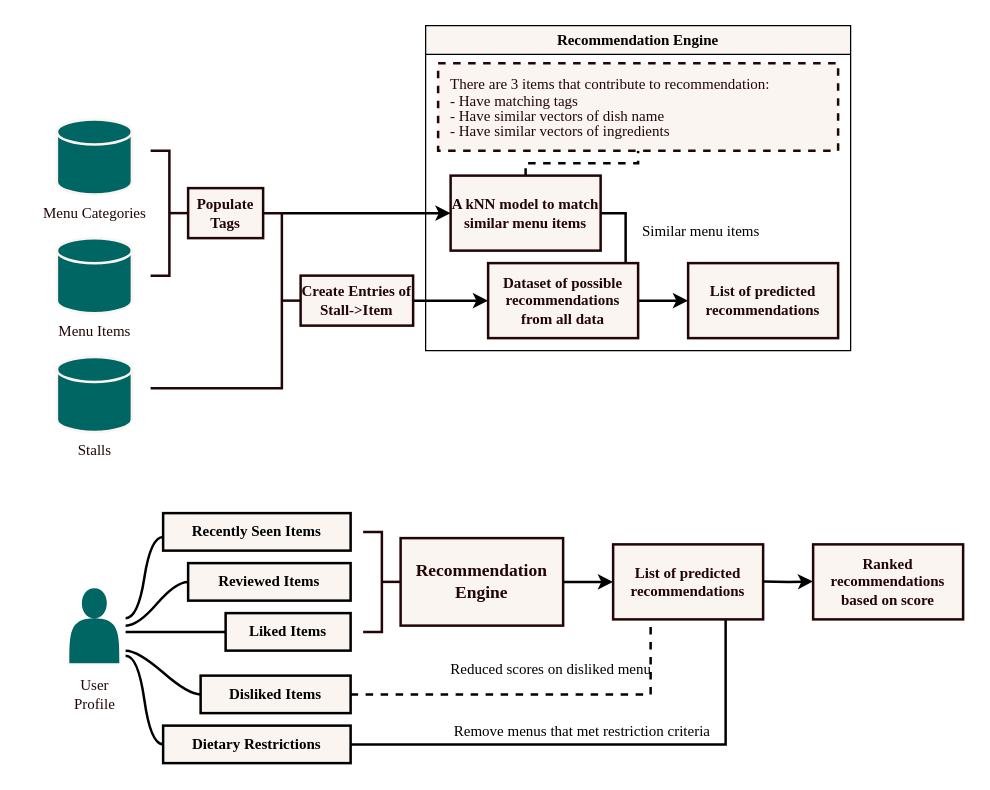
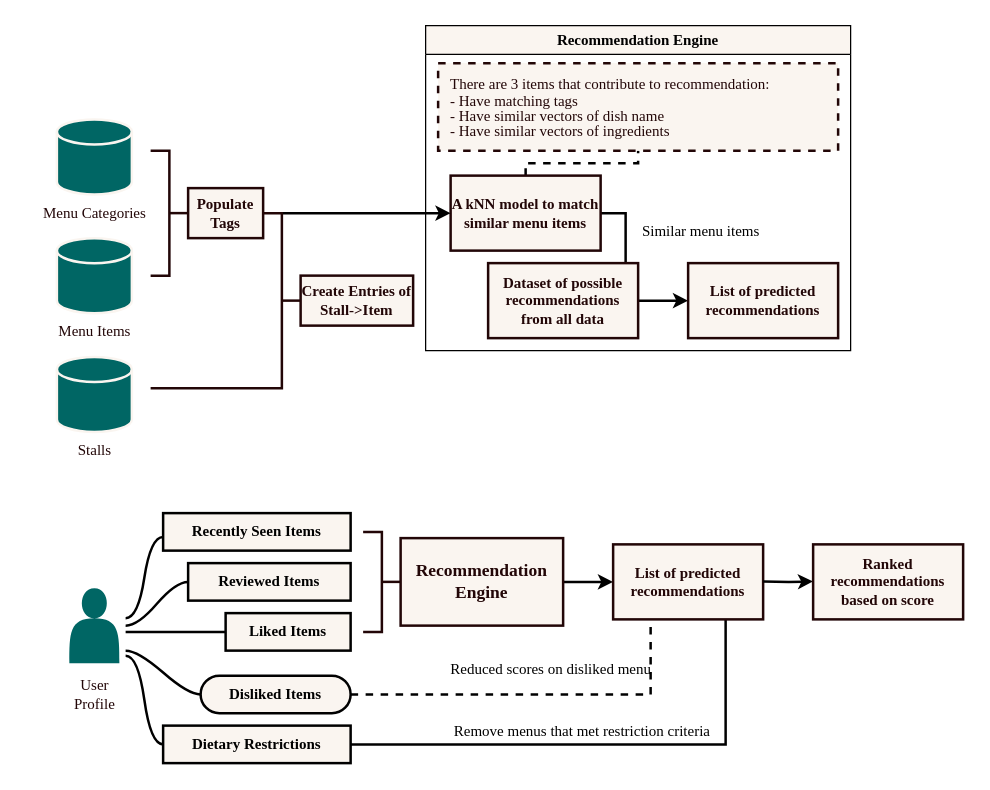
  <mxCell id="0" />
  <mxCell id="1" parent="0" />
  <mxCell id="2" value="" style="strokeWidth=2;html=1;shape=mxgraph.flowchart.database;whiteSpace=wrap;rounded=0;strokeColor=#FAF5F0;align=center;verticalAlign=middle;fontFamily=Sarabun;fontSource=https%3A%2F%2Ffonts.googleapis.com%2Fcss%3Ffamily%3DSarabun;fontSize=12;fontColor=#220607;labelBackgroundColor=none;fillColor=#006664;" parent="1" vertex="1"><mxGeometry x="45" y="95" width="60" height="60" as="geometry" /></mxCell>
  <mxCell id="3" value="Menu Categories" style="text;html=1;align=center;verticalAlign=middle;resizable=0;points=[];autosize=1;strokeColor=none;fillColor=none;fontFamily=Sarabun;fontSource=https%3A%2F%2Ffonts.googleapis.com%2Fcss%3Ffamily%3DSarabun;fontSize=12;fontColor=#220607;labelBackgroundColor=none;" parent="1" vertex="1"><mxGeometry x="20" y="155" width="110" height="30" as="geometry" /></mxCell>
  <mxCell id="4" value="" style="strokeWidth=2;html=1;shape=mxgraph.flowchart.database;whiteSpace=wrap;rounded=0;strokeColor=#FAF5F0;align=center;verticalAlign=middle;fontFamily=Sarabun;fontSource=https%3A%2F%2Ffonts.googleapis.com%2Fcss%3Ffamily%3DSarabun;fontSize=12;fontColor=#220607;labelBackgroundColor=none;fillColor=#006664;" parent="1" vertex="1"><mxGeometry x="45" y="190" width="60" height="60" as="geometry" /></mxCell>
  <mxCell id="5" value="Menu Items" style="text;html=1;align=center;verticalAlign=middle;resizable=0;points=[];autosize=1;strokeColor=none;fillColor=none;fontFamily=Sarabun;fontSource=https%3A%2F%2Ffonts.googleapis.com%2Fcss%3Ffamily%3DSarabun;fontSize=12;fontColor=#220607;labelBackgroundColor=none;" parent="1" vertex="1"><mxGeometry x="35" y="250" width="80" height="30" as="geometry" /></mxCell>
  <mxCell id="6" value="" style="strokeWidth=2;html=1;shape=mxgraph.flowchart.database;whiteSpace=wrap;rounded=0;strokeColor=#FAF5F0;align=center;verticalAlign=middle;fontFamily=Sarabun;fontSource=https%3A%2F%2Ffonts.googleapis.com%2Fcss%3Ffamily%3DSarabun;fontSize=12;fontColor=#220607;labelBackgroundColor=none;fillColor=#006664;" parent="1" vertex="1"><mxGeometry x="45" y="285" width="60" height="60" as="geometry" /></mxCell>
  <mxCell id="7" value="Stalls" style="text;html=1;align=center;verticalAlign=middle;resizable=0;points=[];autosize=1;strokeColor=none;fillColor=none;fontFamily=Sarabun;fontSource=https%3A%2F%2Ffonts.googleapis.com%2Fcss%3Ffamily%3DSarabun;fontSize=12;fontColor=#220607;labelBackgroundColor=none;" parent="1" vertex="1"><mxGeometry x="50" y="345" width="50" height="30" as="geometry" /></mxCell>
  <mxCell id="8" value="" style="strokeWidth=2;html=1;shape=mxgraph.flowchart.annotation_2;align=left;labelPosition=right;pointerEvents=1;rounded=0;strokeColor=#220607;verticalAlign=middle;fontFamily=Sarabun;fontSource=https%3A%2F%2Ffonts.googleapis.com%2Fcss%3Ffamily%3DSarabun;fontSize=12;fontColor=#220607;labelBackgroundColor=none;fillColor=#FAF5F0;flipH=1;" parent="1" vertex="1"><mxGeometry x="120" y="120" width="30" height="100" as="geometry" /></mxCell>
  <mxCell id="9" style="edgeStyle=orthogonalEdgeStyle;rounded=0;orthogonalLoop=1;jettySize=auto;html=1;endArrow=none;endFill=0;dashed=1;strokeWidth=2;entryX=0.5;entryY=1;entryDx=0;entryDy=0;" parent="1" source="11" target="17" edge="1"><mxGeometry relative="1" as="geometry"><mxPoint x="380" y="90" as="targetPoint" /><Array as="points"><mxPoint x="420" y="130" /><mxPoint x="510" y="130" /></Array></mxGeometry></mxCell>
  <mxCell id="10" style="edgeStyle=orthogonalEdgeStyle;rounded=0;orthogonalLoop=1;jettySize=auto;html=1;entryX=0.75;entryY=0;entryDx=0;entryDy=0;exitX=1;exitY=0.5;exitDx=0;exitDy=0;strokeWidth=2;endArrow=none;endFill=0;" parent="1" source="11" target="19" edge="1"><mxGeometry relative="1" as="geometry"><mxPoint x="490" y="190" as="targetPoint" /></mxGeometry></mxCell>
  <mxCell id="11" value="A kNN model to match similar menu items" style="rounded=0;whiteSpace=wrap;html=1;fontFamily=Sarabun;fontSource=https%3A%2F%2Ffonts.googleapis.com%2Fcss%3Ffamily%3DSarabun;labelBackgroundColor=none;fillColor=#FAF5F0;strokeColor=#220607;fontColor=#220607;strokeWidth=2;fontStyle=1" parent="1" vertex="1"><mxGeometry x="360" y="140" width="120" height="60" as="geometry" /></mxCell>
  <mxCell id="12" value="Populate&lt;div&gt;Tags&lt;/div&gt;" style="rounded=0;whiteSpace=wrap;html=1;fontFamily=Sarabun;fontSource=https%3A%2F%2Ffonts.googleapis.com%2Fcss%3Ffamily%3DSarabun;labelBackgroundColor=none;fillColor=#FAF5F0;strokeColor=#220607;fontColor=#220607;strokeWidth=2;fontStyle=1" parent="1" vertex="1"><mxGeometry x="150" y="150" width="60" height="40" as="geometry" /></mxCell>
  <mxCell id="13" style="edgeStyle=orthogonalEdgeStyle;rounded=0;orthogonalLoop=1;jettySize=auto;html=1;exitX=0.5;exitY=0;exitDx=0;exitDy=0;exitPerimeter=0;entryX=0;entryY=0.5;entryDx=0;entryDy=0;endArrow=classic;endFill=1;strokeWidth=2;" parent="1" source="14" target="11" edge="1"><mxGeometry relative="1" as="geometry"><Array as="points"><mxPoint x="250" y="170" /><mxPoint x="250" y="170" /></Array></mxGeometry></mxCell>
  <mxCell id="14" value="" style="strokeWidth=2;html=1;shape=stencil(rVTLboMwEPwaXyuDEyk5Rm56zKWHnB2yLVbCGhk3af++xhtUEI/wqISEdgbPeGeNmZBFqnJgMUeVAROvLI53iMYppw16OPaAf6VEbTdU3qmMOKdaFTkkjsCbslqdrkBM4ay5wF2f3UNCYwpWu5IVe8Z3/pvyETIxiF7E2xYNpsZ7MaXRr+XfJMZf1mTz86ipyr1DBg5sA/3r8EAAi99mO0XjnN5nODU7qnyfOR2nO0XznPaLnUZOabHR2CH1GAnpkb5jKeRJJZdPa77w3Lm9XJVHvkVUdGZuUNs3510RdbdeSVw11iTW/61Q/exTJFZ8ikYIuJVTQHvCFfLDWBhIne6bAcdJY2k2s9ouznRYojuPp62FZa1cAkq3ewB+AQ==);align=left;labelPosition=right;pointerEvents=1;rounded=0;strokeColor=#220607;verticalAlign=middle;fontFamily=Sarabun;fontSource=https%3A%2F%2Ffonts.googleapis.com%2Fcss%3Ffamily%3DSarabun;fontSize=12;fontColor=#220607;labelBackgroundColor=none;fillColor=#FAF5F0;flipH=1;" parent="1" vertex="1"><mxGeometry x="210" y="170" width="30" height="140" as="geometry" /></mxCell>
- <mxCell id="15" style="edgeStyle=orthogonalEdgeStyle;rounded=0;orthogonalLoop=1;jettySize=auto;html=1;exitX=1;exitY=0.5;exitDx=0;exitDy=0;entryX=0;entryY=0.5;entryDx=0;entryDy=0;endArrow=classic;endFill=1;strokeWidth=2;" parent="1" source="16" target="19" edge="1"><mxGeometry relative="1" as="geometry" /></mxCell>
  <mxCell id="16" value="Create Entries of Stall-&amp;gt;Item" style="rounded=0;whiteSpace=wrap;html=1;fontFamily=Sarabun;fontSource=https%3A%2F%2Ffonts.googleapis.com%2Fcss%3Ffamily%3DSarabun;labelBackgroundColor=none;fillColor=#FAF5F0;strokeColor=#220607;fontColor=#220607;strokeWidth=2;fontStyle=1" parent="1" vertex="1"><mxGeometry x="240" y="220" width="90" height="40" as="geometry" /></mxCell>
  <mxCell id="17" value="&lt;span style=&quot;font-weight: 400;&quot;&gt;There are 3 items that contribute to recommendation:&lt;/span&gt;&lt;div style=&quot;line-height: 100%;&quot;&gt;&lt;span style=&quot;font-weight: 400;&quot;&gt;- Have matching tags&lt;/span&gt;&lt;/div&gt;&lt;div style=&quot;line-height: 100%;&quot;&gt;&lt;span style=&quot;font-weight: 400;&quot;&gt;- Have similar vectors of dish name&lt;/span&gt;&lt;/div&gt;&lt;div style=&quot;line-height: 100%;&quot;&gt;&lt;span style=&quot;font-weight: 400;&quot;&gt;- Have similar vectors of ingredients&lt;/span&gt;&lt;/div&gt;" style="rounded=0;whiteSpace=wrap;html=1;fontFamily=Sarabun;fontSource=https%3A%2F%2Ffonts.googleapis.com%2Fcss%3Ffamily%3DSarabun;labelBackgroundColor=none;fillColor=#FAF5F0;strokeColor=#220607;fontColor=#220607;strokeWidth=2;fontStyle=1;dashed=1;align=left;spacingLeft=8;spacingRight=8;" parent="1" vertex="1"><mxGeometry x="350" y="50" width="320" height="70" as="geometry" /></mxCell>
  <mxCell id="18" style="edgeStyle=orthogonalEdgeStyle;rounded=0;orthogonalLoop=1;jettySize=auto;html=1;strokeWidth=2;entryX=0;entryY=0.5;entryDx=0;entryDy=0;" parent="1" source="19" target="22" edge="1"><mxGeometry relative="1" as="geometry"><mxPoint x="590" y="240" as="targetPoint" /></mxGeometry></mxCell>
  <mxCell id="19" value="Dataset of possible recommendations from all data" style="rounded=0;whiteSpace=wrap;html=1;fontFamily=Sarabun;fontSource=https%3A%2F%2Ffonts.googleapis.com%2Fcss%3Ffamily%3DSarabun;labelBackgroundColor=none;fillColor=#FAF5F0;strokeColor=#220607;fontColor=#220607;strokeWidth=2;fontStyle=1" parent="1" vertex="1"><mxGeometry x="390" y="210" width="120" height="60" as="geometry" /></mxCell>
  <mxCell id="20" value="Similar menu items" style="text;html=1;align=center;verticalAlign=middle;resizable=0;points=[];autosize=1;strokeColor=none;fillColor=none;fontFamily=Sarabun;fontSource=https%3A%2F%2Ffonts.googleapis.com%2Fcss%3Ffamily%3DSarabun;" parent="1" vertex="1"><mxGeometry x="500" y="170" width="120" height="30" as="geometry" /></mxCell>
  <mxCell id="21" value="Recommendation Engine" style="swimlane;whiteSpace=wrap;html=1;fillColor=#FAF5F0;fontFamily=Sarabun;fontSource=https%3A%2F%2Ffonts.googleapis.com%2Fcss%3Ffamily%3DSarabun;" parent="1" vertex="1"><mxGeometry x="340" y="20" width="340" height="260" as="geometry" /></mxCell>
  <mxCell id="22" value="List of predicted recommendations" style="rounded=0;whiteSpace=wrap;html=1;fontFamily=Sarabun;fontSource=https%3A%2F%2Ffonts.googleapis.com%2Fcss%3Ffamily%3DSarabun;labelBackgroundColor=none;fillColor=#FAF5F0;strokeColor=#220607;fontColor=#220607;strokeWidth=2;fontStyle=1" parent="21" vertex="1"><mxGeometry x="210" y="190" width="120" height="60" as="geometry" /></mxCell>
  <mxCell id="23" value="" style="shape=actor;whiteSpace=wrap;html=1;strokeColor=none;fillColor=#006664;" parent="1" vertex="1"><mxGeometry x="55" y="470" width="40" height="60" as="geometry" /></mxCell>
  <mxCell id="24" value="&lt;span&gt;Recently Seen Items&lt;/span&gt;" style="whiteSpace=wrap;html=1;rounded=0;arcSize=50;align=center;verticalAlign=middle;strokeWidth=2;autosize=1;spacing=4;treeFolding=1;treeMoving=1;newEdgeStyle={&quot;edgeStyle&quot;:&quot;entityRelationEdgeStyle&quot;,&quot;startArrow&quot;:&quot;none&quot;,&quot;endArrow&quot;:&quot;none&quot;,&quot;segment&quot;:10,&quot;curved&quot;:1,&quot;sourcePerimeterSpacing&quot;:0,&quot;targetPerimeterSpacing&quot;:0};fillColor=#FAF5F0;fontFamily=Sarabun;fontSource=https%3A%2F%2Ffonts.googleapis.com%2Fcss%3Ffamily%3DSarabun;fontStyle=1" parent="1" vertex="1"><mxGeometry x="130" y="410" width="150" height="30" as="geometry" /></mxCell>
  <mxCell id="25" value="" style="edgeStyle=entityRelationEdgeStyle;startArrow=none;endArrow=none;segment=10;curved=1;sourcePerimeterSpacing=0;targetPerimeterSpacing=0;rounded=0;strokeWidth=2;" parent="1" edge="1"><mxGeometry relative="1" as="geometry"><mxPoint x="100" y="494" as="sourcePoint" /><mxPoint x="130" y="429" as="targetPoint" /></mxGeometry></mxCell>
  <mxCell id="26" value="&lt;span&gt;Reviewed Items&lt;/span&gt;" style="whiteSpace=wrap;html=1;rounded=0;arcSize=50;align=center;verticalAlign=middle;strokeWidth=2;autosize=1;spacing=4;treeFolding=1;treeMoving=1;newEdgeStyle={&quot;edgeStyle&quot;:&quot;entityRelationEdgeStyle&quot;,&quot;startArrow&quot;:&quot;none&quot;,&quot;endArrow&quot;:&quot;none&quot;,&quot;segment&quot;:10,&quot;curved&quot;:1,&quot;sourcePerimeterSpacing&quot;:0,&quot;targetPerimeterSpacing&quot;:0};fillColor=#FAF5F0;fontFamily=Sarabun;fontSource=https%3A%2F%2Ffonts.googleapis.com%2Fcss%3Ffamily%3DSarabun;fontStyle=1" parent="1" vertex="1"><mxGeometry x="150" y="450" width="130" height="30" as="geometry" /></mxCell>
  <mxCell id="27" value="" style="edgeStyle=entityRelationEdgeStyle;startArrow=none;endArrow=none;segment=10;curved=1;sourcePerimeterSpacing=0;targetPerimeterSpacing=0;rounded=0;strokeWidth=2;" parent="1" target="26" edge="1"><mxGeometry relative="1" as="geometry"><mxPoint x="100" y="500" as="sourcePoint" /></mxGeometry></mxCell>
  <mxCell id="28" value="&lt;span&gt;Liked Items&lt;/span&gt;" style="whiteSpace=wrap;html=1;rounded=0;arcSize=50;align=center;verticalAlign=middle;strokeWidth=2;autosize=1;spacing=4;treeFolding=1;treeMoving=1;newEdgeStyle={&quot;edgeStyle&quot;:&quot;entityRelationEdgeStyle&quot;,&quot;startArrow&quot;:&quot;none&quot;,&quot;endArrow&quot;:&quot;none&quot;,&quot;segment&quot;:10,&quot;curved&quot;:1,&quot;sourcePerimeterSpacing&quot;:0,&quot;targetPerimeterSpacing&quot;:0};fillColor=#FAF5F0;fontFamily=Sarabun;fontSource=https%3A%2F%2Ffonts.googleapis.com%2Fcss%3Ffamily%3DSarabun;fontStyle=1" parent="1" vertex="1"><mxGeometry x="180" y="490" width="100" height="30" as="geometry" /></mxCell>
  <mxCell id="29" value="" style="edgeStyle=entityRelationEdgeStyle;startArrow=none;endArrow=none;segment=10;curved=1;sourcePerimeterSpacing=0;targetPerimeterSpacing=0;rounded=0;strokeWidth=2;" parent="1" target="28" edge="1"><mxGeometry relative="1" as="geometry"><mxPoint x="100" y="505" as="sourcePoint" /></mxGeometry></mxCell>
  <mxCell id="30" style="edgeStyle=orthogonalEdgeStyle;rounded=0;orthogonalLoop=1;jettySize=auto;html=1;startArrow=none;endArrow=none;segment=10;sourcePerimeterSpacing=0;targetPerimeterSpacing=0;exitX=1;exitY=0.5;exitDx=0;exitDy=0;entryX=0.75;entryY=1;entryDx=0;entryDy=0;strokeWidth=2;" parent="1" source="31" target="40" edge="1"><mxGeometry relative="1" as="geometry" /></mxCell>
  <mxCell id="31" value="&lt;span&gt;Dietary Restrictions&lt;/span&gt;" style="whiteSpace=wrap;html=1;rounded=0;arcSize=50;align=center;verticalAlign=middle;strokeWidth=2;autosize=1;spacing=4;treeFolding=1;treeMoving=1;newEdgeStyle={&quot;edgeStyle&quot;:&quot;entityRelationEdgeStyle&quot;,&quot;startArrow&quot;:&quot;none&quot;,&quot;endArrow&quot;:&quot;none&quot;,&quot;segment&quot;:10,&quot;curved&quot;:1,&quot;sourcePerimeterSpacing&quot;:0,&quot;targetPerimeterSpacing&quot;:0};fillColor=#FAF5F0;fontFamily=Sarabun;fontSource=https%3A%2F%2Ffonts.googleapis.com%2Fcss%3Ffamily%3DSarabun;fontStyle=1" parent="1" vertex="1"><mxGeometry x="130" y="580" width="150" height="30" as="geometry" /></mxCell>
  <mxCell id="32" value="" style="edgeStyle=entityRelationEdgeStyle;startArrow=none;endArrow=none;segment=10;curved=1;sourcePerimeterSpacing=0;targetPerimeterSpacing=0;rounded=0;strokeWidth=2;" parent="1" target="31" edge="1"><mxGeometry relative="1" as="geometry"><mxPoint x="100" y="524" as="sourcePoint" /></mxGeometry></mxCell>
  <mxCell id="33" style="edgeStyle=orthogonalEdgeStyle;rounded=0;orthogonalLoop=1;jettySize=auto;html=1;startArrow=none;endArrow=none;segment=10;sourcePerimeterSpacing=0;targetPerimeterSpacing=0;exitX=1;exitY=0.5;exitDx=0;exitDy=0;entryX=0.25;entryY=1;entryDx=0;entryDy=0;strokeWidth=2;dashed=1;" parent="1" source="34" target="40" edge="1"><mxGeometry relative="1" as="geometry"><Array as="points"><mxPoint x="520" y="555" /></Array></mxGeometry></mxCell>
- <mxCell id="34" value="&lt;span&gt;Disliked Items&lt;/span&gt;" style="whiteSpace=wrap;html=1;rounded=0;arcSize=50;align=center;verticalAlign=middle;strokeWidth=2;autosize=1;spacing=4;treeFolding=1;treeMoving=1;newEdgeStyle={&quot;edgeStyle&quot;:&quot;entityRelationEdgeStyle&quot;,&quot;startArrow&quot;:&quot;none&quot;,&quot;endArrow&quot;:&quot;none&quot;,&quot;segment&quot;:10,&quot;curved&quot;:1,&quot;sourcePerimeterSpacing&quot;:0,&quot;targetPerimeterSpacing&quot;:0};fillColor=#FAF5F0;fontFamily=Sarabun;fontSource=https%3A%2F%2Ffonts.googleapis.com%2Fcss%3Ffamily%3DSarabun;fontStyle=1" parent="1" vertex="1"><mxGeometry x="160" y="540" width="120" height="30" as="geometry" /></mxCell>
+ <mxCell id="34" value="&lt;span&gt;Disliked Items&lt;/span&gt;" style="whiteSpace=wrap;html=1;arcSize=50;align=center;verticalAlign=middle;strokeWidth=2;autosize=1;spacing=4;treeFolding=1;treeMoving=1;newEdgeStyle={&quot;edgeStyle&quot;:&quot;entityRelationEdgeStyle&quot;,&quot;startArrow&quot;:&quot;none&quot;,&quot;endArrow&quot;:&quot;none&quot;,&quot;segment&quot;:10,&quot;curved&quot;:1,&quot;sourcePerimeterSpacing&quot;:0,&quot;targetPerimeterSpacing&quot;:0};fillColor=#FAF5F0;fontFamily=Sarabun;fontSource=https%3A%2F%2Ffonts.googleapis.com%2Fcss%3Ffamily%3DSarabun;fontStyle=1;rounded=1;" parent="1" vertex="1"><mxGeometry x="160" y="540" width="120" height="30" as="geometry" /></mxCell>
  <mxCell id="35" value="" style="edgeStyle=entityRelationEdgeStyle;startArrow=none;endArrow=none;segment=10;curved=1;sourcePerimeterSpacing=0;targetPerimeterSpacing=0;rounded=0;strokeWidth=2;" parent="1" target="34" edge="1"><mxGeometry relative="1" as="geometry"><mxPoint x="100" y="520" as="sourcePoint" /></mxGeometry></mxCell>
  <mxCell id="36" value="User&lt;div&gt;Profile&lt;/div&gt;" style="text;html=1;align=center;verticalAlign=middle;resizable=0;points=[];autosize=1;strokeColor=none;fillColor=none;fontFamily=Sarabun;fontSource=https%3A%2F%2Ffonts.googleapis.com%2Fcss%3Ffamily%3DSarabun;fontSize=12;fontColor=#220607;labelBackgroundColor=none;" parent="1" vertex="1"><mxGeometry x="45" y="535" width="60" height="40" as="geometry" /></mxCell>
  <mxCell id="37" value="" style="strokeWidth=2;html=1;shape=mxgraph.flowchart.annotation_2;align=left;labelPosition=right;pointerEvents=1;rounded=0;strokeColor=#220607;verticalAlign=middle;fontFamily=Sarabun;fontSource=https%3A%2F%2Ffonts.googleapis.com%2Fcss%3Ffamily%3DSarabun;fontSize=12;fontColor=#220607;labelBackgroundColor=none;fillColor=#FAF5F0;flipH=1;" parent="1" vertex="1"><mxGeometry x="290" y="425" width="30" height="80" as="geometry" /></mxCell>
  <mxCell id="38" style="edgeStyle=orthogonalEdgeStyle;rounded=0;orthogonalLoop=1;jettySize=auto;html=1;entryX=0;entryY=0.5;entryDx=0;entryDy=0;strokeWidth=2;" parent="1" source="39" target="40" edge="1"><mxGeometry relative="1" as="geometry" /></mxCell>
  <mxCell id="39" value="Recommendation&lt;div style=&quot;font-size: 14px;&quot;&gt;Engine&lt;/div&gt;" style="rounded=0;whiteSpace=wrap;html=1;fontFamily=Sarabun;fontSource=https%3A%2F%2Ffonts.googleapis.com%2Fcss%3Ffamily%3DSarabun;labelBackgroundColor=none;fillColor=#FAF5F0;strokeColor=#220607;fontColor=#220607;strokeWidth=2;fontStyle=1;fontSize=14;" parent="1" vertex="1"><mxGeometry x="320" y="430" width="130" height="70" as="geometry" /></mxCell>
  <mxCell id="40" value="List of predicted recommendations" style="rounded=0;whiteSpace=wrap;html=1;fontFamily=Sarabun;fontSource=https%3A%2F%2Ffonts.googleapis.com%2Fcss%3Ffamily%3DSarabun;labelBackgroundColor=none;fillColor=#FAF5F0;strokeColor=#220607;fontColor=#220607;strokeWidth=2;fontStyle=1" parent="1" vertex="1"><mxGeometry x="490" y="435" width="120" height="60" as="geometry" /></mxCell>
  <mxCell id="41" value="Reduced scores on disliked menu" style="text;html=1;align=center;verticalAlign=middle;resizable=0;points=[];autosize=1;strokeColor=none;fillColor=none;fontFamily=Sarabun;fontSource=https%3A%2F%2Ffonts.googleapis.com%2Fcss%3Ffamily%3DSarabun;" parent="1" vertex="1"><mxGeometry x="345" y="520" width="190" height="30" as="geometry" /></mxCell>
  <mxCell id="42" value="Remove menus that met restriction criteria" style="text;html=1;align=center;verticalAlign=middle;resizable=0;points=[];autosize=1;strokeColor=none;fillColor=none;fontFamily=Sarabun;fontSource=https%3A%2F%2Ffonts.googleapis.com%2Fcss%3Ffamily%3DSarabun;" parent="1" vertex="1"><mxGeometry x="340" y="570" width="250" height="30" as="geometry" /></mxCell>
  <mxCell id="43" style="edgeStyle=orthogonalEdgeStyle;rounded=0;orthogonalLoop=1;jettySize=auto;html=1;entryX=0;entryY=0.5;entryDx=0;entryDy=0;strokeWidth=2;" parent="1" edge="1"><mxGeometry relative="1" as="geometry"><mxPoint x="610" y="464.64" as="sourcePoint" /><mxPoint x="650" y="464.64" as="targetPoint" /></mxGeometry></mxCell>
  <mxCell id="44" value="Ranked recommendations based on score" style="rounded=0;whiteSpace=wrap;html=1;fontFamily=Sarabun;fontSource=https%3A%2F%2Ffonts.googleapis.com%2Fcss%3Ffamily%3DSarabun;labelBackgroundColor=none;fillColor=#FAF5F0;strokeColor=#220607;fontColor=#220607;strokeWidth=2;fontStyle=1" parent="1" vertex="1"><mxGeometry x="650" y="435" width="120" height="60" as="geometry" /></mxCell>
